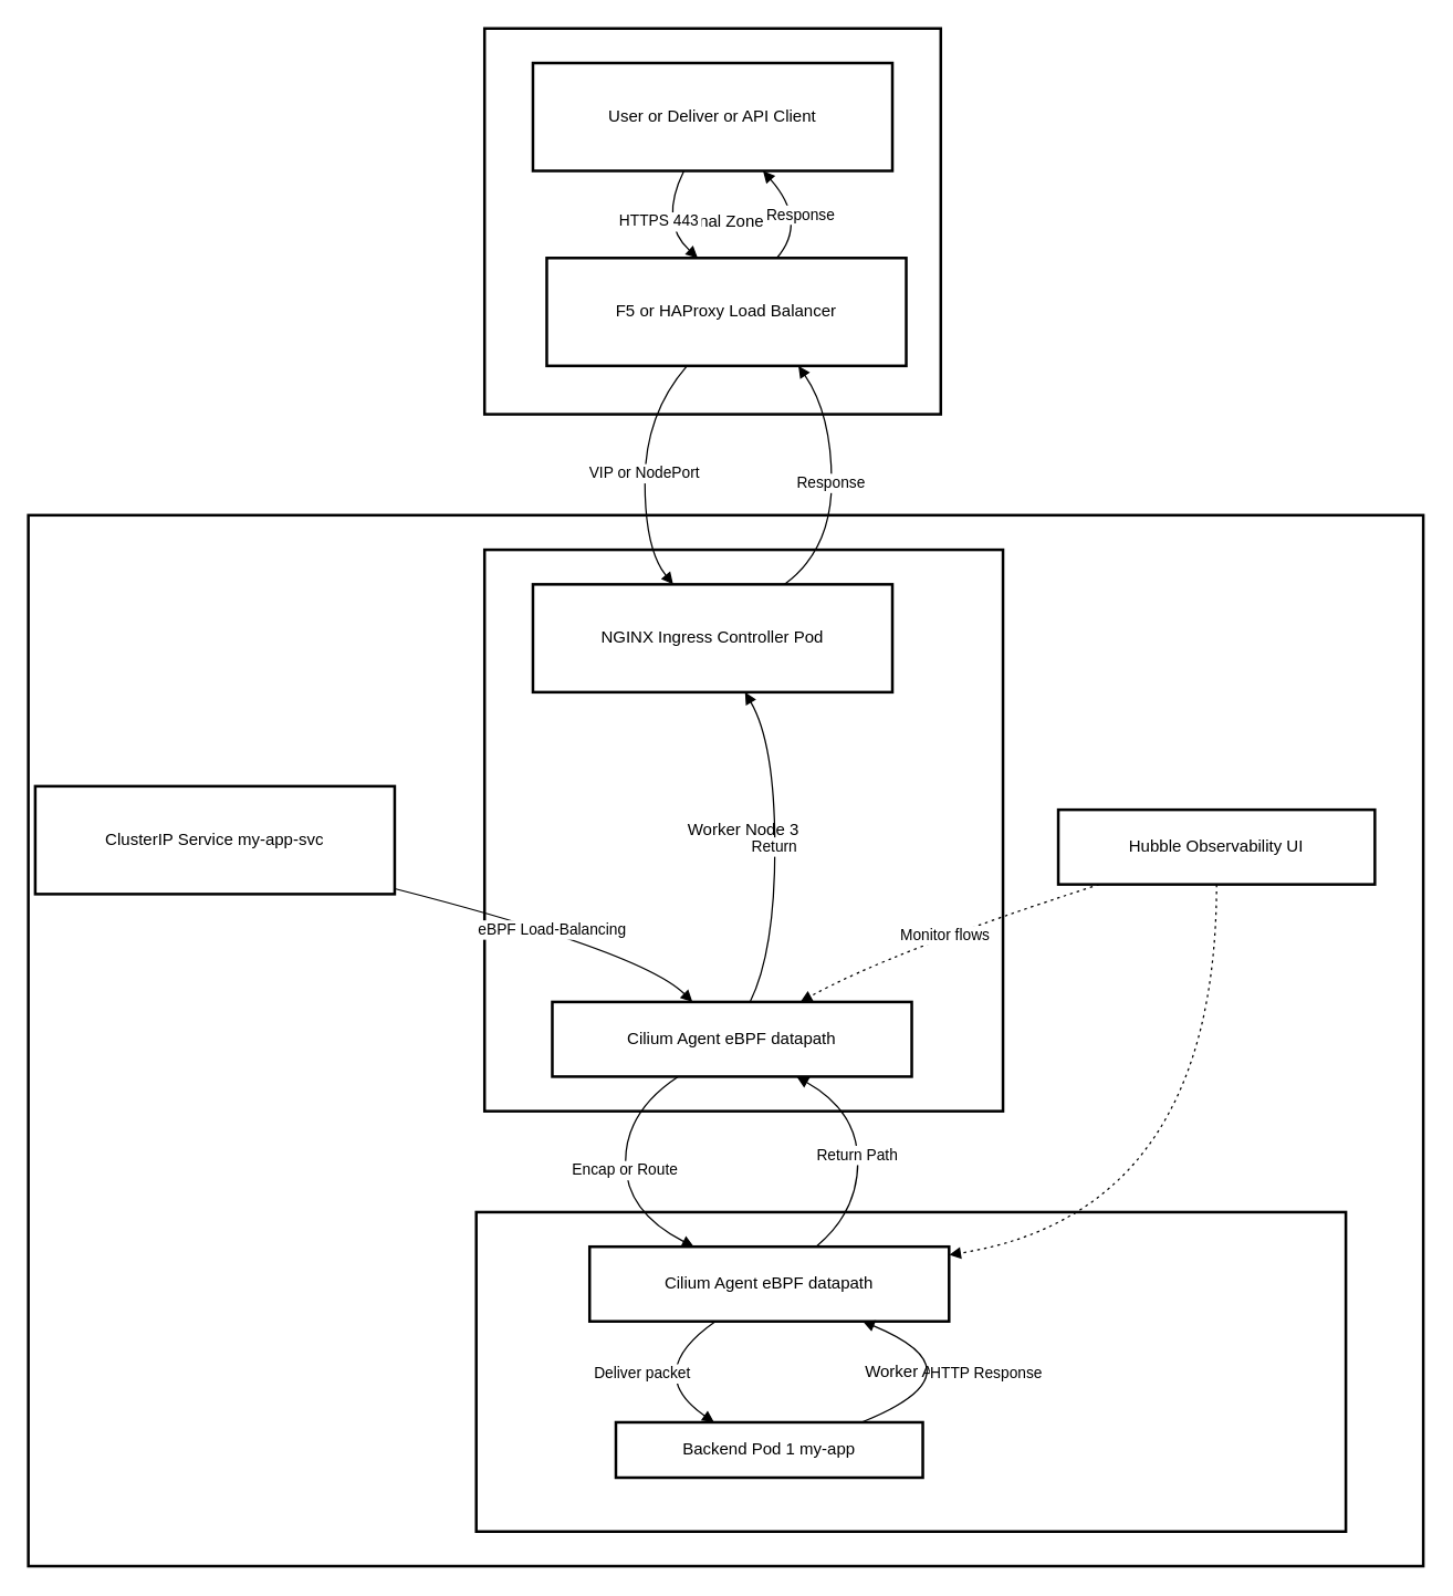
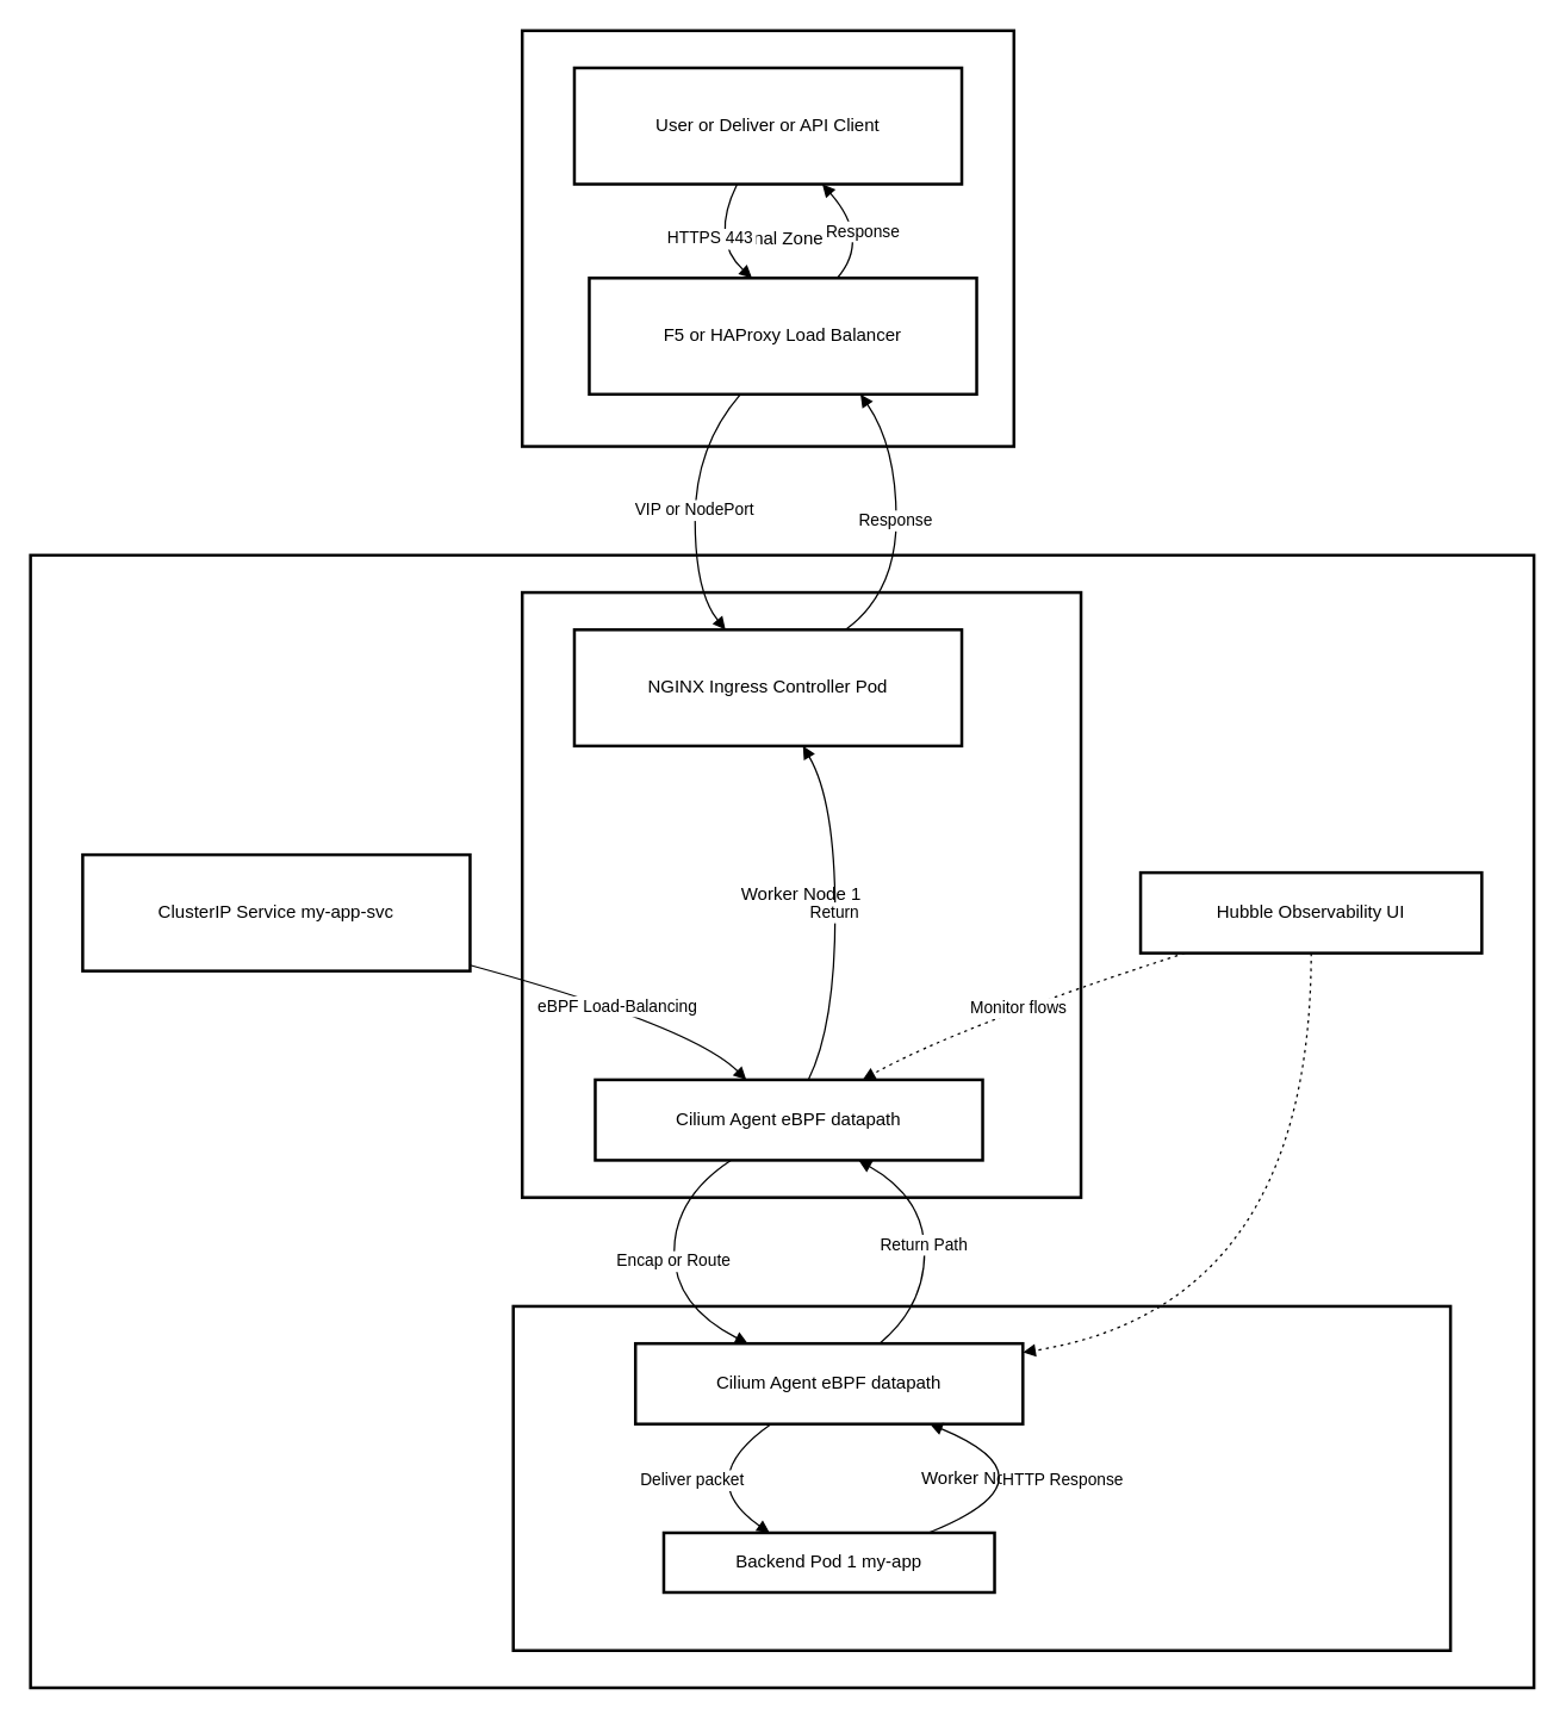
  <mxCell id="0" />
  <mxCell id="1" parent="0" />
  <mxCell id="2" value="RKE2 Kubernetes Cluster Air-Gapped" style="whiteSpace=wrap;strokeWidth=2;" vertex="1" parent="1"><mxGeometry x="20" y="372" width="1009" height="760" as="geometry" /></mxCell>
- <mxCell id="3" value="Worker Air 2" style="whiteSpace=wrap;strokeWidth=2;" vertex="1" parent="1"><mxGeometry x="344" y="876" width="629" height="231" as="geometry" /></mxCell>
- <mxCell id="4" value="Worker Node 3" style="whiteSpace=wrap;strokeWidth=2;" vertex="1" parent="1"><mxGeometry x="350" y="397" width="375" height="406" as="geometry" /></mxCell>
+ <mxCell id="3" value="Worker Node 2" style="whiteSpace=wrap;strokeWidth=2;" vertex="1" parent="1"><mxGeometry x="344" y="876" width="629" height="231" as="geometry" /></mxCell>
+ <mxCell id="4" value="Worker Node 1" style="whiteSpace=wrap;strokeWidth=2;" vertex="1" parent="1"><mxGeometry x="350" y="397" width="375" height="406" as="geometry" /></mxCell>
  <mxCell id="5" value="External Zone" style="whiteSpace=wrap;strokeWidth=2;" vertex="1" parent="1"><mxGeometry x="350" y="20" width="330" height="279" as="geometry" /></mxCell>
  <mxCell id="6" value="User or Deliver or API Client" style="whiteSpace=wrap;strokeWidth=2;" vertex="1" parent="1"><mxGeometry x="385" y="45" width="260" height="78" as="geometry" /></mxCell>
  <mxCell id="7" value="F5 or HAProxy Load Balancer" style="whiteSpace=wrap;strokeWidth=2;" vertex="1" parent="1"><mxGeometry x="395" y="186" width="260" height="78" as="geometry" /></mxCell>
  <mxCell id="8" value="NGINX Ingress Controller Pod" style="whiteSpace=wrap;strokeWidth=2;" vertex="1" parent="1"><mxGeometry x="385" y="422" width="260" height="78" as="geometry" /></mxCell>
  <mxCell id="9" value="Cilium Agent eBPF datapath" style="whiteSpace=wrap;strokeWidth=2;" vertex="1" parent="1"><mxGeometry x="399" y="724" width="260" height="54" as="geometry" /></mxCell>
  <mxCell id="10" value="Backend Pod 1 my-app" style="whiteSpace=wrap;strokeWidth=2;" vertex="1" parent="1"><mxGeometry x="445" y="1028" width="222" height="40" as="geometry" /></mxCell>
  <mxCell id="11" value="Cilium Agent eBPF datapath" style="whiteSpace=wrap;strokeWidth=2;" vertex="1" parent="1"><mxGeometry x="426" y="901" width="260" height="54" as="geometry" /></mxCell>
- <mxCell id="12" value="ClusterIP Service my-app-svc" style="whiteSpace=wrap;strokeWidth=2;" vertex="1" parent="1"><mxGeometry x="25" y="568" width="260" height="78" as="geometry" /></mxCell>
+ <mxCell id="12" value="ClusterIP Service my-app-svc" style="whiteSpace=wrap;strokeWidth=2;" vertex="1" parent="1"><mxGeometry x="55" y="573" width="260" height="78" as="geometry" /></mxCell>
  <mxCell id="13" value="Hubble Observability UI" style="whiteSpace=wrap;strokeWidth=2;" vertex="1" parent="1"><mxGeometry x="765" y="585" width="229" height="54" as="geometry" /></mxCell>
  <mxCell id="14" value="HTTPS 443" style="curved=1;startArrow=none;endArrow=block;exitX=0.42;exitY=1;entryX=0.42;entryY=0;rounded=0;" edge="1" parent="1" source="6" target="7"><mxGeometry relative="1" as="geometry"><Array as="points"><mxPoint x="476" y="160" /></Array></mxGeometry></mxCell>
  <mxCell id="15" value="VIP or NodePort" style="curved=1;startArrow=none;endArrow=block;exitX=0.39;exitY=1;entryX=0.39;entryY=0;rounded=0;" edge="1" parent="1" source="7" target="8"><mxGeometry relative="1" as="geometry"><Array as="points"><mxPoint x="466" y="299" /><mxPoint x="466" y="397" /></Array></mxGeometry></mxCell>
  <mxCell id="16" value="eBPF Load-Balancing" style="curved=1;startArrow=none;endArrow=block;exitX=1;exitY=0.95;entryX=0.39;entryY=0;rounded=0;" edge="1" parent="1" source="12" target="9"><mxGeometry relative="1" as="geometry"><Array as="points"><mxPoint x="464" y="688" /></Array></mxGeometry></mxCell>
  <mxCell id="17" value="Encap or Route" style="curved=1;startArrow=none;endArrow=block;exitX=0.35;exitY=1;entryX=0.29;entryY=0;rounded=0;" edge="1" parent="1" source="9" target="11"><mxGeometry relative="1" as="geometry"><Array as="points"><mxPoint x="452" y="803" /><mxPoint x="452" y="876" /></Array></mxGeometry></mxCell>
  <mxCell id="18" value="Deliver packet" style="curved=1;startArrow=none;endArrow=block;exitX=0.35;exitY=1;entryX=0.32;entryY=0;rounded=0;" edge="1" parent="1" source="11" target="10"><mxGeometry relative="1" as="geometry"><Array as="points"><mxPoint x="464" y="992" /></Array></mxGeometry></mxCell>
  <mxCell id="19" value="HTTP Response" style="curved=1;startArrow=none;endArrow=block;exitX=0.8;exitY=0;entryX=0.76;entryY=1;rounded=0;" edge="1" parent="1" source="10" target="11"><mxGeometry relative="1" as="geometry"><Array as="points"><mxPoint x="713" y="992" /></Array></mxGeometry></mxCell>
  <mxCell id="20" value="Return Path" style="curved=1;startArrow=none;endArrow=block;exitX=0.63;exitY=0;entryX=0.68;entryY=1;rounded=0;" edge="1" parent="1" source="11" target="9"><mxGeometry relative="1" as="geometry"><Array as="points"><mxPoint x="620" y="876" /><mxPoint x="620" y="803" /></Array></mxGeometry></mxCell>
  <mxCell id="21" value="Return" style="curved=1;startArrow=none;endArrow=block;exitX=0.55;exitY=0;entryX=0.59;entryY=1;rounded=0;" edge="1" parent="1" source="9" target="8"><mxGeometry relative="1" as="geometry"><Array as="points"><mxPoint x="560" y="688" /><mxPoint x="560" y="537" /></Array></mxGeometry></mxCell>
  <mxCell id="22" value="Response" style="curved=1;startArrow=none;endArrow=block;exitX=0.7;exitY=0;entryX=0.7;entryY=1;rounded=0;" edge="1" parent="1" source="8" target="7"><mxGeometry relative="1" as="geometry"><Array as="points"><mxPoint x="601" y="397" /><mxPoint x="601" y="299" /></Array></mxGeometry></mxCell>
  <mxCell id="23" value="Response" style="curved=1;startArrow=none;endArrow=block;exitX=0.64;exitY=0;entryX=0.64;entryY=1;rounded=0;" edge="1" parent="1" source="7" target="6"><mxGeometry relative="1" as="geometry"><Array as="points"><mxPoint x="584" y="160" /></Array></mxGeometry></mxCell>
  <mxCell id="24" value="Monitor flows" style="curved=1;dashed=1;dashPattern=2 3;startArrow=none;endArrow=block;exitX=0.13;exitY=1;entryX=0.69;entryY=0;rounded=0;" edge="1" parent="1" source="13" target="9"><mxGeometry relative="1" as="geometry"><Array as="points"><mxPoint x="643" y="688" /></Array></mxGeometry></mxCell>
  <mxCell id="25" value="" style="curved=1;dashed=1;dashPattern=2 3;startArrow=none;endArrow=block;exitX=0.5;exitY=1;entryX=1;entryY=0.11;rounded=0;" edge="1" parent="1" source="13" target="11"><mxGeometry relative="1" as="geometry"><Array as="points"><mxPoint x="879" y="876" /></Array></mxGeometry></mxCell>
